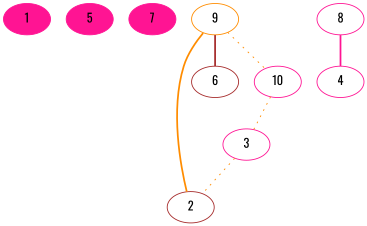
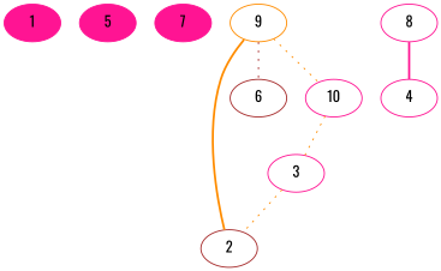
  graph {
    fontname=Oswald
    node [color=deeppink fontname=Oswald]
    edge [color=darkorange fontname=Oswald style=dotted]
    1 [style=filled]
    5 [style=filled]
    7 [style=filled]
    2 [color=brown]
    3
    8
    4
    9 [color=darkorange]
    6 [color=brown]
    10
    3 -- 2
    8 -- 4 [color=deeppink style=bold]
    9 -- 2 [style=bold]
-   9 -- 6 [color=brown style=bold]
+   9 -- 6 [color=brown]
    9 -- 10
    10 -- 3
  }
